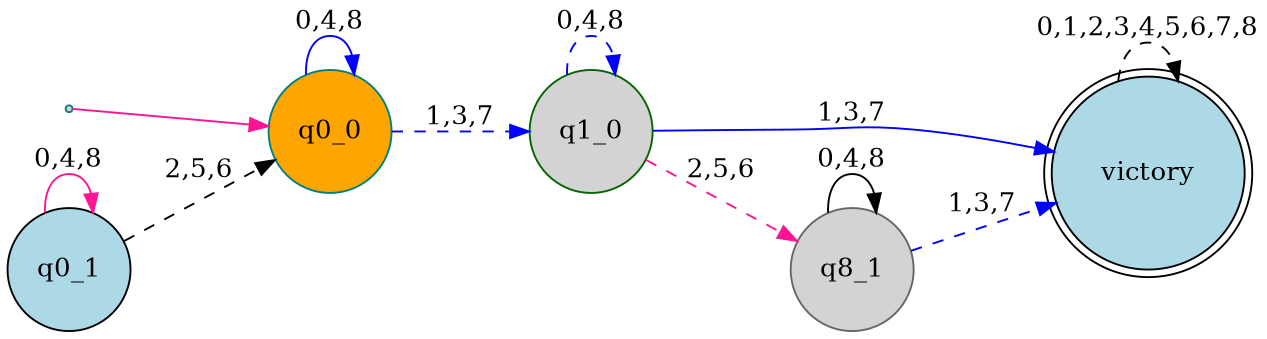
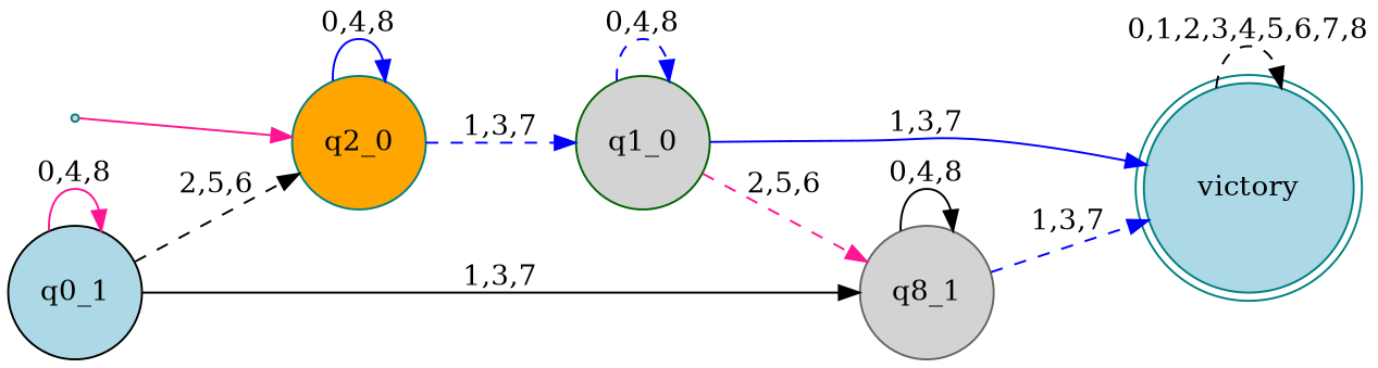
  digraph {
    rankdir=LR
    node [color=teal fillcolor=lightgrey shape=circle style=filled]
    edge [color=blue style=solid]
    p [shape=point]
-   q0_0 [fillcolor=orange]
+   q0_0 [fillcolor=orange label=q2_0]
    q1_0 [color=darkgreen]
    n4 [color=gray40 label=q8_1]
-   victory [color=black fillcolor=lightblue shape=doublecircle]
+   victory [fillcolor=lightblue shape=doublecircle]
    q0_1 [color=black fillcolor=lightblue]
    p -> q0_0 [color=deeppink]
    q0_0 -> q0_0 [label="0,4,8"]
    q0_0 -> q1_0 [label="1,3,7" style=dashed]
    q1_0 -> q1_0 [label="0,4,8" style=dashed]
    q1_0 -> n4 [color=deeppink label="2,5,6" style=dashed]
    q1_0 -> victory [label="1,3,7"]
    n4 -> n4 [color=black label="0,4,8"]
    n4 -> victory [label="1,3,7" style=dashed]
    victory -> victory [color=black label="0,1,2,3,4,5,6,7,8" style=dashed]
    q0_1 -> q0_0 [color=black label="2,5,6" style=dashed]
+   q0_1 -> n4 [color=black label="1,3,7"]
    q0_1 -> q0_1 [color=deeppink label="0,4,8"]
  }
